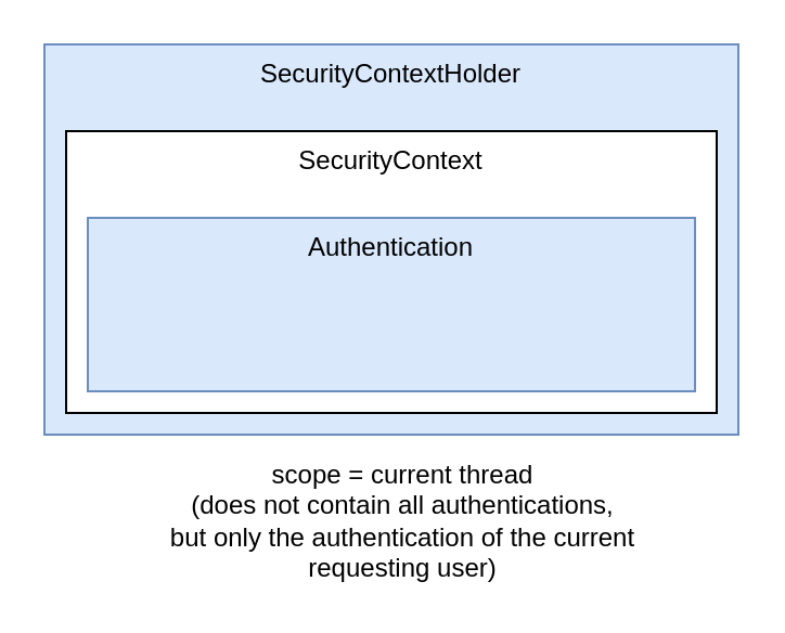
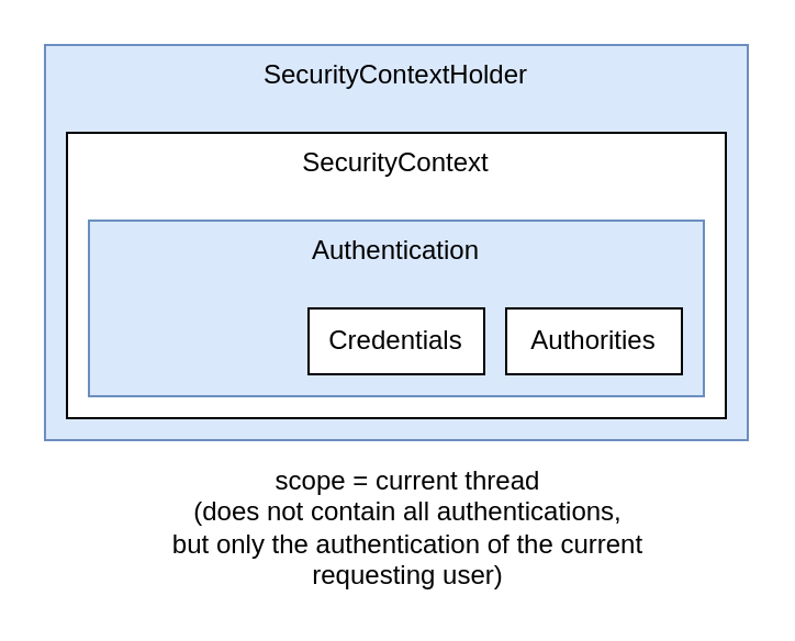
  <mxCell id="0" />
  <mxCell id="1" parent="0" />
  <mxCell id="2" value="SecurityContextHolder" style="rounded=0;whiteSpace=wrap;html=1;verticalAlign=top;fillColor=#dae8fc;strokeColor=#6c8ebf;" vertex="1" parent="1"><mxGeometry x="20" y="20" width="320" height="180" as="geometry" /></mxCell>
  <mxCell id="3" value="SecurityContext" style="rounded=0;whiteSpace=wrap;html=1;verticalAlign=top;" vertex="1" parent="1"><mxGeometry x="30" y="60" width="300" height="130" as="geometry" /></mxCell>
  <mxCell id="4" value="Authentication" style="rounded=0;whiteSpace=wrap;html=1;verticalAlign=top;fillColor=#dae8fc;strokeColor=#6c8ebf;" vertex="1" parent="1"><mxGeometry x="40" y="100" width="280" height="80" as="geometry" /></mxCell>
+ <mxCell id="5" value="Credentials" style="rounded=0;whiteSpace=wrap;html=1;" vertex="1" parent="1"><mxGeometry x="140" y="140" width="80" height="30" as="geometry" /></mxCell>
+ <mxCell id="6" value="Authorities" style="rounded=0;whiteSpace=wrap;html=1;" vertex="1" parent="1"><mxGeometry x="230" y="140" width="80" height="30" as="geometry" /></mxCell>
  <mxCell id="7" value="scope = current thread&lt;br&gt;(does not contain all authentications,&lt;br&gt;but only the authentication of the current&lt;br&gt;requesting user)" style="text;html=1;align=center;verticalAlign=middle;resizable=0;points=[];autosize=1;" vertex="1" parent="1"><mxGeometry x="70" y="210" width="230" height="60" as="geometry" /></mxCell>
